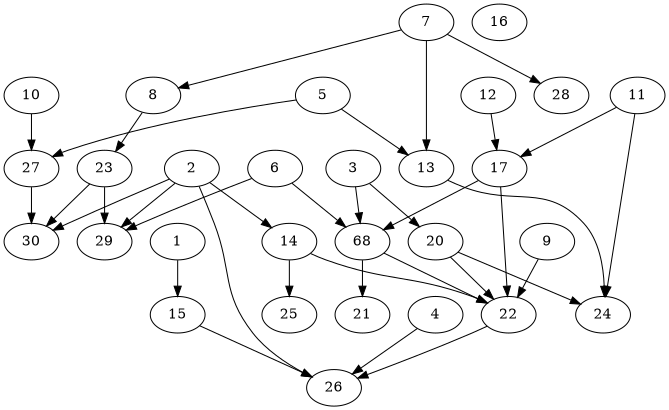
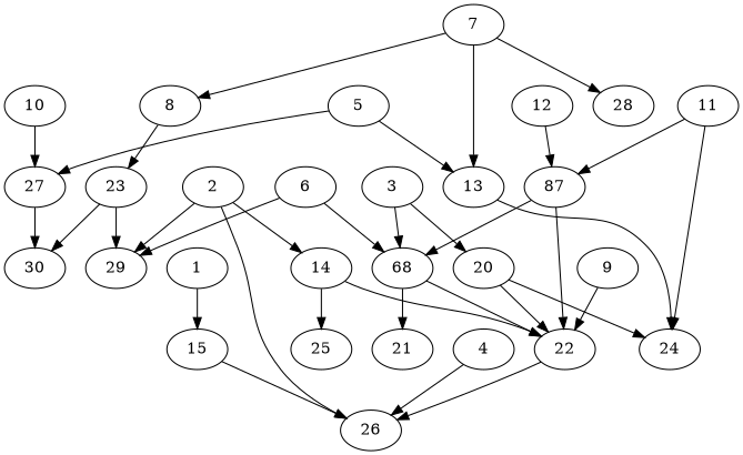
  digraph {
    "Number of processors"=16
    "Total schedule length"=55
    node ["Finish time"=8 Processor=16 "Start time"=0 Weight=11]
    edge [Weight=6]
    1 ["Finish time"=3 Processor=1 Weight=3]
    15 [Processor=1 "Start time"=4 Weight=4]
    26 ["Finish time"=55 "Start time"=44]
    25 ["Finish time"=31 Processor=7 "Start time"=26 Weight=5]
    2 ["Finish time"=19 Processor=10 "Start time"=8]
    14 ["Finish time"=26 Processor=10 "Start time"=19 Weight=7]
    29 ["Finish time"=44 Processor=15 "Start time"=36 Weight=8]
    30 ["Finish time"=48 Processor=3 "Start time"=36 Weight=12]
    22 ["Finish time"=44 "Start time"=41 Weight=3]
    3 ["Finish time"=7 Processor=2 Weight=7]
    n11 ["Finish time"=41 "Start time"=32 Weight=9 label=68]
    20 ["Finish time"=32 Processor=4 "Start time"=21]
    21 ["Finish time"=55 Processor=1 "Start time"=51 Weight=4]
    24 ["Finish time"=51 Processor=4 "Start time"=47 Weight=4]
    4 ["Finish time"=12 Processor=14 "Start time"=8 Weight=4]
    5 ["Finish time"=4 Processor=3 "Start time"=1 Weight=3]
    13 ["Finish time"=26 Processor=6 "Start time"=21 Weight=5]
    27 ["Finish time"=36 Processor=3 "Start time"=31 Weight=5]
    6 ["Finish time"=21 Processor=8 "Start time"=12 Weight=9]
    7 [Processor=15 Weight=8]
    8 ["Finish time"=19 Processor=15 "Start time"=8]
    28 ["Finish time"=44 Processor=5 "Start time"=33]
    23 ["Finish time"=33 Processor=15 "Start time"=19 Weight=14]
    9 ["Finish time"=5 Processor=10 Weight=5]
    10 ["Finish time"=19 Processor=3 "Start time"=8]
    11 ["Finish time"=12 Processor=9 Weight=12]
-   17 ["Finish time"=32 "Start time"=18 Weight=14]
+   17 ["Finish time"=32 "Start time"=18 Weight=14 label=87]
    12 ["Finish time"=14 Weight=14]
-   16 [Processor=11 Weight=8]
    1 -> 15 [Weight=9]
    15 -> 26 [Weight=4]
    2 -> 26
    2 -> 14 [Weight=10]
    2 -> 29 [Weight=7]
-   2 -> 30 [Weight=9]
    14 -> 25 [Weight=2]
    14 -> 22 [Weight=7]
    22 -> 26 [Weight=10]
    3 -> n11 [Weight=9]
    3 -> 20
    n11 -> 22 [Weight=7]
    n11 -> 21 [Weight=7]
    20 -> 22
    20 -> 24 [Weight=4]
    4 -> 26 [Weight=2]
    5 -> 13 [Weight=3]
    5 -> 27 [Weight=8]
    13 -> 24 [Weight=5]
    27 -> 30 [Weight=9]
    6 -> 29
    6 -> n11
    7 -> 13
    7 -> 8 [Weight=8]
    7 -> 28 [Weight=5]
    8 -> 23
    23 -> 29 [Weight=9]
    23 -> 30 [Weight=2]
    9 -> 22 [Weight=10]
    10 -> 27 [Weight=9]
    11 -> 24 [Weight=4]
    11 -> 17
    17 -> 22
    17 -> n11 [Weight=5]
    12 -> 17
  }
